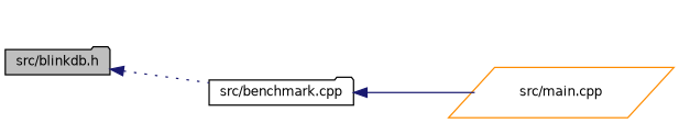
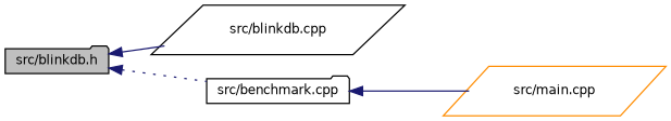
  digraph {
    rankdir=LR
    node [color=black fillcolor=white fontname=Helvetica fontsize=10 shape=folder style=filled]
    edge [color=midnightblue dir=back fontname=Helvetica fontsize=10 labelfontname=Helvetica labelfontsize=10 style=solid]
    n1 [fillcolor=grey75 fontcolor=black height=0.2 label="src/blinkdb.h" width=0.4]
+   n2 [height=0.2 label="src/blinkdb.cpp" shape=parallelogram width=0.4]
    n3 [height=0.2 label="src/benchmark.cpp" width=0.4]
    n4 [color=darkorange height=0.2 label="src/main.cpp" shape=parallelogram width=0.4]
+   n1 -> n2
    n1 -> n3 [style=dotted]
    n3 -> n4
  }
